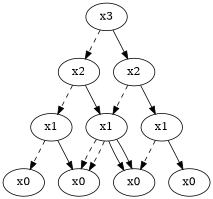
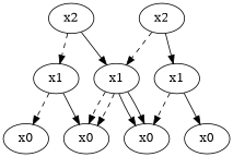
  digraph {
-   n1 [label=x3]
    n2 [label=x2]
    n3 [label=x2]
    n4 [label=x1]
    n5 [label=x1]
    n6 [label=x0]
    n7 [label=x0]
    n8 [label=x0]
    n9 [label=x1]
    n10 [label=x0]
-   n1 -> n2 [style=dashed]
-   n1 -> n3
    n2 -> n4 [style=dashed]
    n2 -> n5
    n3 -> n5 [style=dashed]
    n3 -> n9
    n4 -> n6 [style=dashed]
    n4 -> n7
    n5 -> n7 [style=dashed]
    n5 -> n7 [style=dashed]
    n5 -> n8
    n5 -> n8
    n9 -> n8 [style=dashed]
    n9 -> n10
  }
